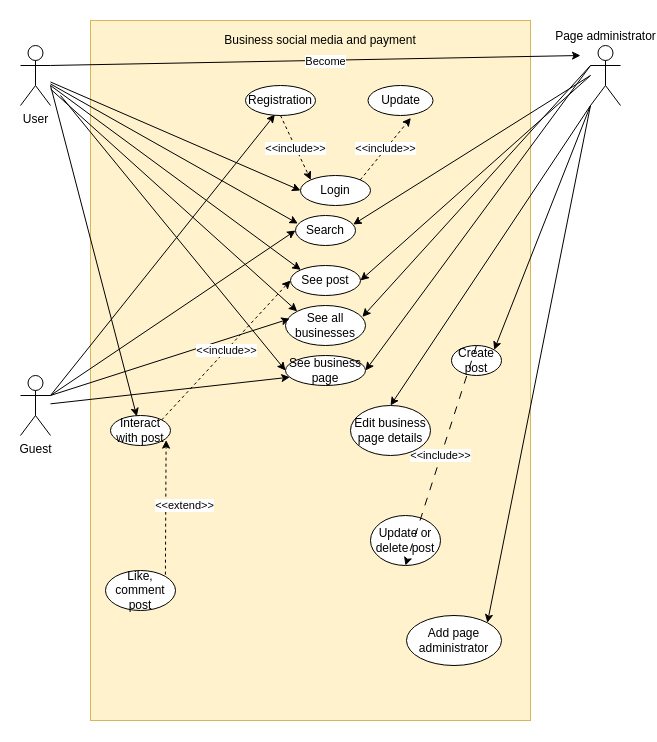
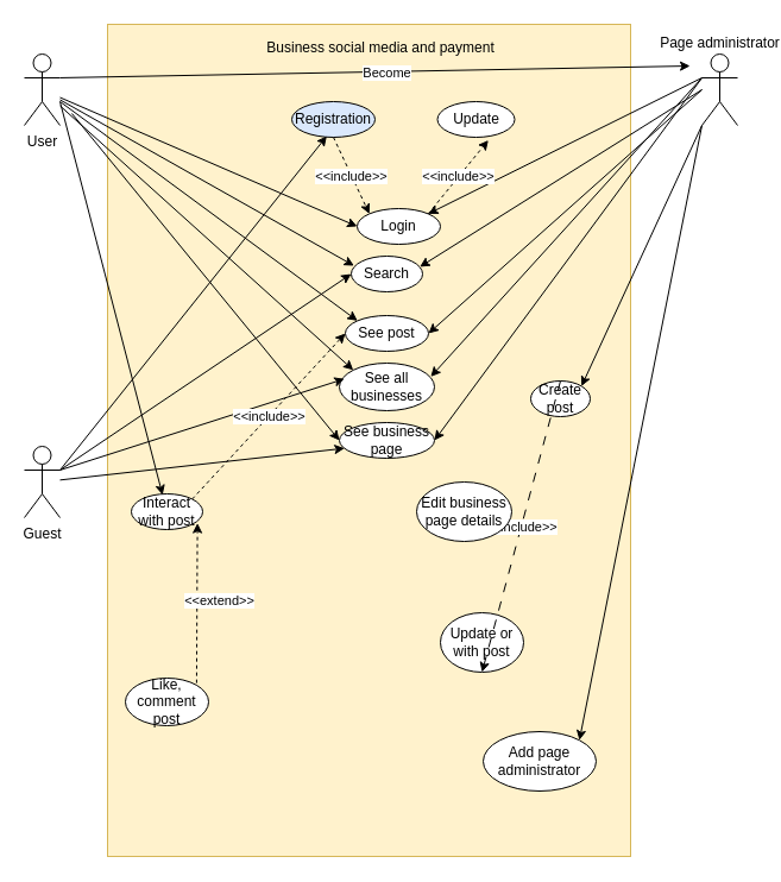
  <mxCell id="0" />
  <mxCell id="1" parent="0" />
  <mxCell id="2" value="User" style="shape=umlActor;verticalLabelPosition=bottom;verticalAlign=top;html=1;outlineConnect=0;" parent="1" vertex="1"><mxGeometry x="20" y="45" width="30" height="60" as="geometry" /></mxCell>
  <mxCell id="3" value="Page administrator" style="shape=umlActor;verticalLabelPosition=top;verticalAlign=bottom;html=1;outlineConnect=0;labelPosition=center;align=center;" parent="1" vertex="1"><mxGeometry x="590" y="45" width="30" height="60" as="geometry" /></mxCell>
  <mxCell id="4" value="Guest" style="shape=umlActor;verticalLabelPosition=bottom;verticalAlign=top;html=1;outlineConnect=0;align=center;labelPosition=center;" parent="1" vertex="1"><mxGeometry x="20" y="375" width="30" height="60" as="geometry" /></mxCell>
  <mxCell id="5" value="" style="rounded=0;whiteSpace=wrap;html=1;fillColor=#fff2cc;strokeColor=#d6b656;" parent="1" vertex="1"><mxGeometry x="90" y="20" width="440" height="700" as="geometry" /></mxCell>
  <mxCell id="6" value="Login" style="ellipse;whiteSpace=wrap;html=1;" parent="1" vertex="1"><mxGeometry x="300" y="175" width="70" height="30" as="geometry" /></mxCell>
- <mxCell id="8" value="Registration" style="ellipse;whiteSpace=wrap;html=1;" parent="1" vertex="1"><mxGeometry x="245" y="85" width="70" height="30" as="geometry" /></mxCell>
+ <mxCell id="7" value="" style="endArrow=classic;html=1;rounded=0;exitX=0;exitY=0.333;exitDx=0;exitDy=0;exitPerimeter=0;entryX=1;entryY=0;entryDx=0;entryDy=0;" parent="1" source="3" target="6" edge="1"><mxGeometry width="50" height="50" relative="1" as="geometry"><mxPoint x="390" y="315" as="sourcePoint" /><mxPoint x="440" y="265" as="targetPoint" /></mxGeometry></mxCell>
+ <mxCell id="8" value="Registration" style="ellipse;whiteSpace=wrap;html=1;fillColor=#dae8fc;" parent="1" vertex="1"><mxGeometry x="245" y="85" width="70" height="30" as="geometry" /></mxCell>
  <mxCell id="9" value="" style="endArrow=classic;html=1;rounded=0;entryX=0;entryY=0.5;entryDx=0;entryDy=0;" parent="1" source="2" target="6" edge="1"><mxGeometry width="50" height="50" relative="1" as="geometry"><mxPoint x="450" y="255" as="sourcePoint" /><mxPoint x="500" y="205" as="targetPoint" /></mxGeometry></mxCell>
  <mxCell id="10" value="" style="endArrow=classic;html=1;rounded=0;exitX=1;exitY=0.333;exitDx=0;exitDy=0;exitPerimeter=0;" parent="1" source="2" edge="1"><mxGeometry width="50" height="50" relative="1" as="geometry"><mxPoint x="450" y="275" as="sourcePoint" /><mxPoint x="580" y="55" as="targetPoint" /></mxGeometry></mxCell>
  <mxCell id="11" value="&lt;div&gt;Become&lt;/div&gt;" style="edgeLabel;html=1;align=center;verticalAlign=middle;resizable=0;points=[];" parent="10" vertex="1" connectable="0"><mxGeometry x="0.036" y="-1" relative="1" as="geometry"><mxPoint as="offset" /></mxGeometry></mxCell>
  <mxCell id="12" value="Update" style="ellipse;whiteSpace=wrap;html=1;" parent="1" vertex="1"><mxGeometry x="367.5" y="85" width="65" height="30" as="geometry" /></mxCell>
  <mxCell id="13" value="See all businesses" style="ellipse;whiteSpace=wrap;html=1;" parent="1" vertex="1"><mxGeometry x="285" y="305" width="80" height="40" as="geometry" /></mxCell>
  <mxCell id="14" value="" style="endArrow=classic;html=1;rounded=0;entryX=0;entryY=0;entryDx=0;entryDy=0;" parent="1" source="2" target="13" edge="1"><mxGeometry width="50" height="50" relative="1" as="geometry"><mxPoint x="360" y="285" as="sourcePoint" /><mxPoint x="410" y="235" as="targetPoint" /></mxGeometry></mxCell>
  <mxCell id="15" value="" style="endArrow=classic;html=1;rounded=0;exitX=1;exitY=0.333;exitDx=0;exitDy=0;exitPerimeter=0;entryX=0.052;entryY=0.332;entryDx=0;entryDy=0;entryPerimeter=0;" parent="1" source="4" target="13" edge="1"><mxGeometry width="50" height="50" relative="1" as="geometry"><mxPoint x="360" y="285" as="sourcePoint" /><mxPoint x="410" y="235" as="targetPoint" /></mxGeometry></mxCell>
  <mxCell id="16" value="" style="endArrow=classic;html=1;rounded=0;entryX=0.961;entryY=0.286;entryDx=0;entryDy=0;entryPerimeter=0;" parent="1" target="13" edge="1"><mxGeometry width="50" height="50" relative="1" as="geometry"><mxPoint x="590" y="65" as="sourcePoint" /><mxPoint x="410" y="235" as="targetPoint" /></mxGeometry></mxCell>
  <mxCell id="17" value="See business page" style="ellipse;whiteSpace=wrap;html=1;" parent="1" vertex="1"><mxGeometry x="285" y="355" width="80" height="30" as="geometry" /></mxCell>
  <mxCell id="18" value="Interact with post" style="ellipse;whiteSpace=wrap;html=1;" parent="1" vertex="1"><mxGeometry x="110" y="415" width="60" height="30" as="geometry" /></mxCell>
  <mxCell id="19" value="Add page administrator" style="ellipse;whiteSpace=wrap;html=1;" parent="1" vertex="1"><mxGeometry x="406" y="615" width="95" height="50" as="geometry" /></mxCell>
  <mxCell id="20" value="" style="endArrow=classic;html=1;rounded=0;entryX=1;entryY=0;entryDx=0;entryDy=0;exitX=0;exitY=1;exitDx=0;exitDy=0;exitPerimeter=0;" parent="1" source="3" target="19" edge="1"><mxGeometry width="50" height="50" relative="1" as="geometry"><mxPoint x="300" y="295" as="sourcePoint" /><mxPoint x="350" y="245" as="targetPoint" /></mxGeometry></mxCell>
  <mxCell id="21" value="&lt;div&gt;&amp;lt;&amp;lt;include&amp;gt;&amp;gt;&lt;/div&gt;" style="endArrow=classic;html=1;rounded=0;exitX=0.5;exitY=1;exitDx=0;exitDy=0;entryX=0;entryY=0;entryDx=0;entryDy=0;dashed=1;" parent="1" source="8" target="6" edge="1"><mxGeometry width="50" height="50" relative="1" as="geometry"><mxPoint x="310" y="245" as="sourcePoint" /><mxPoint x="360" y="195" as="targetPoint" /></mxGeometry></mxCell>
  <mxCell id="22" value="&lt;div&gt;&amp;lt;&amp;lt;include&amp;gt;&amp;gt;&lt;/div&gt;" style="endArrow=classic;html=1;rounded=0;exitX=1;exitY=0;exitDx=0;exitDy=0;entryX=0.659;entryY=1.082;entryDx=0;entryDy=0;dashed=1;entryPerimeter=0;" parent="1" source="6" target="12" edge="1"><mxGeometry width="50" height="50" relative="1" as="geometry"><mxPoint x="345" y="115" as="sourcePoint" /><mxPoint x="345" y="145" as="targetPoint" /></mxGeometry></mxCell>
  <mxCell id="23" value="Search" style="ellipse;whiteSpace=wrap;html=1;" parent="1" vertex="1"><mxGeometry x="295" y="215" width="60" height="30" as="geometry" /></mxCell>
  <mxCell id="24" value="" style="endArrow=classic;html=1;rounded=0;exitX=1;exitY=0.333;exitDx=0;exitDy=0;exitPerimeter=0;entryX=0;entryY=0.5;entryDx=0;entryDy=0;" parent="1" source="4" target="23" edge="1"><mxGeometry width="50" height="50" relative="1" as="geometry"><mxPoint x="310" y="315" as="sourcePoint" /><mxPoint x="360" y="265" as="targetPoint" /></mxGeometry></mxCell>
  <mxCell id="25" value="" style="endArrow=classic;html=1;rounded=0;entryX=0.961;entryY=0.3;entryDx=0;entryDy=0;entryPerimeter=0;" parent="1" target="23" edge="1"><mxGeometry width="50" height="50" relative="1" as="geometry"><mxPoint x="590" y="75" as="sourcePoint" /><mxPoint x="330" y="430" as="targetPoint" /></mxGeometry></mxCell>
  <mxCell id="26" value="" style="endArrow=classic;html=1;rounded=0;exitX=0;exitY=1;exitDx=0;exitDy=0;exitPerimeter=0;entryX=1;entryY=0;entryDx=0;entryDy=0;" parent="1" source="3" target="27" edge="1"><mxGeometry width="50" height="50" relative="1" as="geometry"><mxPoint x="410" y="335" as="sourcePoint" /><mxPoint x="372" y="450" as="targetPoint" /></mxGeometry></mxCell>
- <mxCell id="27" value="Create post" style="ellipse;whiteSpace=wrap;html=1;" parent="1" vertex="1"><mxGeometry x="451" y="345" width="50" height="30" as="geometry" /></mxCell>
- <mxCell id="28" value="Update or delete post" style="ellipse;whiteSpace=wrap;html=1;" parent="1" vertex="1"><mxGeometry x="370" y="515" width="70" height="50" as="geometry" /></mxCell>
+ <mxCell id="27" value="Create post" style="ellipse;whiteSpace=wrap;html=1;" parent="1" vertex="1"><mxGeometry x="446" y="320" width="50" height="30" as="geometry" /></mxCell>
+ <mxCell id="28" value="Update or with post" style="ellipse;whiteSpace=wrap;html=1;" parent="1" vertex="1"><mxGeometry x="370" y="515" width="70" height="50" as="geometry" /></mxCell>
  <mxCell id="29" value="&amp;lt;&amp;lt;include&amp;gt;&amp;gt;" style="endArrow=classic;html=1;rounded=0;dashed=1;dashPattern=8 8;exitX=0.5;exitY=0;exitDx=0;exitDy=0;entryX=0.5;entryY=1;entryDx=0;entryDy=0;" parent="1" source="27" target="28" edge="1"><mxGeometry width="50" height="50" relative="1" as="geometry"><mxPoint x="500" y="335" as="sourcePoint" /><mxPoint x="300" y="375" as="targetPoint" /></mxGeometry></mxCell>
  <mxCell id="30" value="Edit business page details" style="ellipse;whiteSpace=wrap;html=1;" parent="1" vertex="1"><mxGeometry x="350" y="405" width="80" height="50" as="geometry" /></mxCell>
- <mxCell id="31" value="" style="endArrow=classic;html=1;rounded=0;exitX=0;exitY=1;exitDx=0;exitDy=0;exitPerimeter=0;entryX=0.5;entryY=0;entryDx=0;entryDy=0;" parent="1" source="3" target="30" edge="1"><mxGeometry width="50" height="50" relative="1" as="geometry"><mxPoint x="280" y="355" as="sourcePoint" /><mxPoint x="330" y="305" as="targetPoint" /></mxGeometry></mxCell>
  <mxCell id="32" value="&amp;lt;&amp;lt;extend&amp;gt;&amp;gt;" style="endArrow=classic;html=1;rounded=0;exitX=1;exitY=1;exitDx=0;exitDy=0;dashed=1;entryX=0.927;entryY=0.821;entryDx=0;entryDy=0;entryPerimeter=0;" parent="1" source="37" target="18" edge="1"><mxGeometry x="0.2" y="-19" width="50" height="50" relative="1" as="geometry"><mxPoint x="310" y="355" as="sourcePoint" /><mxPoint x="299" y="259" as="targetPoint" /><mxPoint as="offset" /></mxGeometry></mxCell>
  <mxCell id="33" value="See post" style="ellipse;whiteSpace=wrap;html=1;" parent="1" vertex="1"><mxGeometry x="290" y="265" width="70" height="30" as="geometry" /></mxCell>
  <mxCell id="34" value="" style="endArrow=classic;html=1;rounded=0;entryX=0;entryY=0;entryDx=0;entryDy=0;" parent="1" target="33" edge="1"><mxGeometry width="50" height="50" relative="1" as="geometry"><mxPoint x="50" y="85" as="sourcePoint" /><mxPoint x="380" y="325" as="targetPoint" /></mxGeometry></mxCell>
  <mxCell id="35" value="" style="endArrow=classic;html=1;rounded=0;entryX=1;entryY=0.5;entryDx=0;entryDy=0;" parent="1" target="33" edge="1"><mxGeometry width="50" height="50" relative="1" as="geometry"><mxPoint x="590" y="75" as="sourcePoint" /><mxPoint x="380" y="325" as="targetPoint" /></mxGeometry></mxCell>
  <mxCell id="36" value="" style="endArrow=classic;html=1;rounded=0;entryX=0.438;entryY=0.029;entryDx=0;entryDy=0;entryPerimeter=0;" parent="1" target="18" edge="1"><mxGeometry width="50" height="50" relative="1" as="geometry"><mxPoint x="50" y="85" as="sourcePoint" /><mxPoint x="308" y="230" as="targetPoint" /></mxGeometry></mxCell>
  <mxCell id="37" value="Like, comment post" style="ellipse;whiteSpace=wrap;html=1;" parent="1" vertex="1"><mxGeometry x="105" y="570" width="70" height="40" as="geometry" /></mxCell>
  <mxCell id="38" value="" style="endArrow=classic;html=1;rounded=0;exitX=1;exitY=0.333;exitDx=0;exitDy=0;exitPerimeter=0;entryX=0.42;entryY=0.967;entryDx=0;entryDy=0;entryPerimeter=0;" parent="1" source="4" target="8" edge="1"><mxGeometry width="50" height="50" relative="1" as="geometry"><mxPoint x="290" y="295" as="sourcePoint" /><mxPoint x="340" y="245" as="targetPoint" /></mxGeometry></mxCell>
  <mxCell id="39" value="" style="endArrow=classic;html=1;rounded=0;entryX=0.039;entryY=0.269;entryDx=0;entryDy=0;entryPerimeter=0;" parent="1" source="2" target="23" edge="1"><mxGeometry width="50" height="50" relative="1" as="geometry"><mxPoint x="290" y="325" as="sourcePoint" /><mxPoint x="340" y="275" as="targetPoint" /></mxGeometry></mxCell>
  <mxCell id="40" value="" style="endArrow=classic;html=1;rounded=0;entryX=0;entryY=0.5;entryDx=0;entryDy=0;" parent="1" target="17" edge="1"><mxGeometry width="50" height="50" relative="1" as="geometry"><mxPoint x="60" y="95" as="sourcePoint" /><mxPoint x="390" y="355" as="targetPoint" /></mxGeometry></mxCell>
  <mxCell id="41" value="" style="endArrow=classic;html=1;rounded=0;entryX=1;entryY=0.5;entryDx=0;entryDy=0;" parent="1" target="17" edge="1"><mxGeometry width="50" height="50" relative="1" as="geometry"><mxPoint x="590" y="65" as="sourcePoint" /><mxPoint x="390" y="355" as="targetPoint" /></mxGeometry></mxCell>
  <mxCell id="42" value="Business social media and payment" style="text;html=1;align=center;verticalAlign=middle;whiteSpace=wrap;rounded=0;" parent="1" vertex="1"><mxGeometry x="205" y="25" width="230" height="30" as="geometry" /></mxCell>
  <mxCell id="43" value="&amp;lt;&amp;lt;include&amp;gt;&amp;gt;" style="endArrow=classic;html=1;rounded=0;exitX=1;exitY=0;exitDx=0;exitDy=0;entryX=0;entryY=0.5;entryDx=0;entryDy=0;dashed=1;" parent="1" source="18" target="33" edge="1"><mxGeometry width="50" height="50" relative="1" as="geometry"><mxPoint x="250" y="425" as="sourcePoint" /><mxPoint x="300" y="375" as="targetPoint" /></mxGeometry></mxCell>
  <mxCell id="44" value="" style="endArrow=classic;html=1;rounded=0;entryX=0.054;entryY=0.723;entryDx=0;entryDy=0;entryPerimeter=0;" parent="1" source="4" target="17" edge="1"><mxGeometry width="50" height="50" relative="1" as="geometry"><mxPoint x="280" y="395" as="sourcePoint" /><mxPoint x="330" y="345" as="targetPoint" /></mxGeometry></mxCell>
